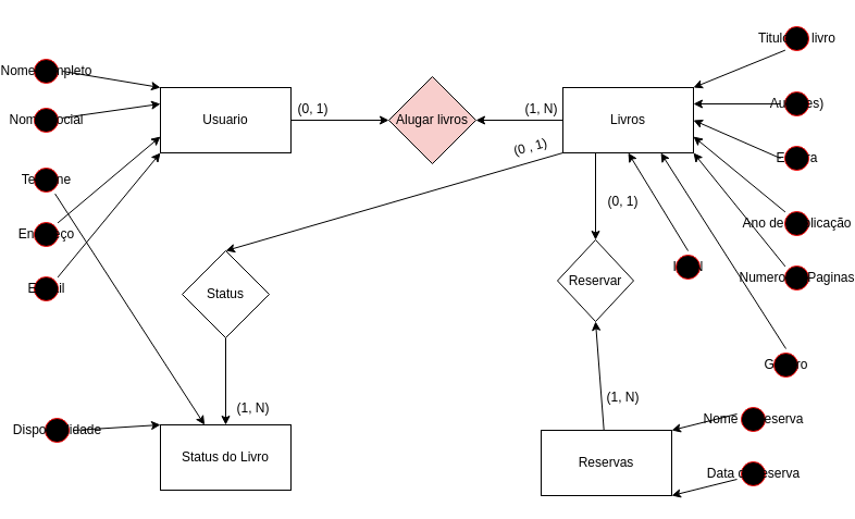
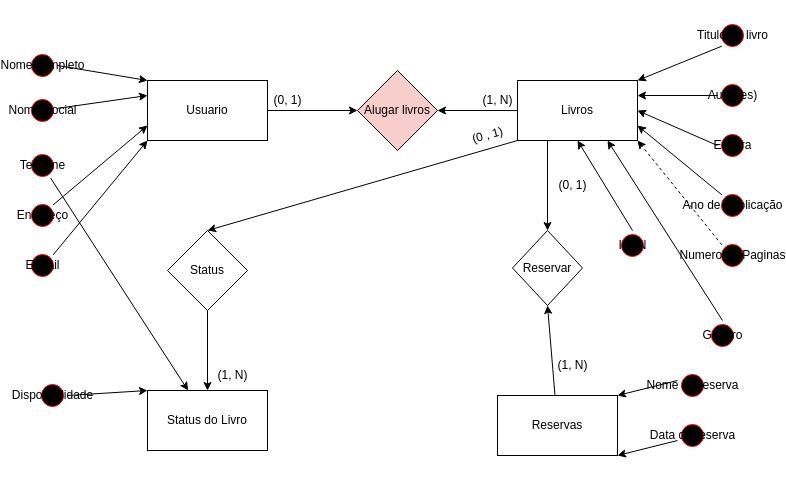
  <mxCell id="0" />
  <mxCell id="1" parent="0" />
  <mxCell id="2" style="edgeStyle=none;html=1;" parent="1" source="5" target="8" edge="1"><mxGeometry relative="1" as="geometry" /></mxCell>
  <mxCell id="3" style="edgeStyle=none;html=1;entryX=0.5;entryY=0;entryDx=0;entryDy=0;exitX=0;exitY=1;exitDx=0;exitDy=0;" parent="1" source="7" target="45" edge="1"><mxGeometry relative="1" as="geometry" /></mxCell>
  <mxCell id="4" style="edgeStyle=none;html=1;entryX=0.5;entryY=0;entryDx=0;entryDy=0;exitX=0.25;exitY=1;exitDx=0;exitDy=0;" parent="1" source="7" target="48" edge="1"><mxGeometry relative="1" as="geometry"><mxPoint x="510" y="150" as="sourcePoint" /></mxGeometry></mxCell>
  <mxCell id="5" value="Usuario" style="rounded=0;whiteSpace=wrap;html=1;" parent="1" vertex="1"><mxGeometry x="140" y="80" width="120" height="60" as="geometry" /></mxCell>
  <mxCell id="6" style="edgeStyle=none;html=1;entryX=1;entryY=0.5;entryDx=0;entryDy=0;" parent="1" source="7" target="8" edge="1"><mxGeometry relative="1" as="geometry" /></mxCell>
  <mxCell id="7" value="Livros" style="rounded=0;whiteSpace=wrap;html=1;" parent="1" vertex="1"><mxGeometry x="510" y="80" width="120" height="60" as="geometry" /></mxCell>
  <mxCell id="8" value="Alugar livros" style="rhombus;whiteSpace=wrap;html=1;fillColor=#f8cecc;" parent="1" vertex="1"><mxGeometry x="350" y="70" width="80" height="80" as="geometry" /></mxCell>
  <mxCell id="9" style="edgeStyle=none;html=1;exitX=1;exitY=0.5;exitDx=0;exitDy=0;entryX=0;entryY=0;entryDx=0;entryDy=0;" parent="1" source="10" target="5" edge="1"><mxGeometry relative="1" as="geometry"><mxPoint x="140" y="110" as="targetPoint" /></mxGeometry></mxCell>
  <mxCell id="10" value="Nome completo" style="ellipse;html=1;shape=startState;fillColor=#000000;strokeColor=#ff0000;" parent="1" vertex="1"><mxGeometry x="20" y="50" width="30" height="30" as="geometry" /></mxCell>
  <mxCell id="11" style="edgeStyle=none;html=1;entryX=0;entryY=0.25;entryDx=0;entryDy=0;" parent="1" source="12" target="5" edge="1"><mxGeometry relative="1" as="geometry"><mxPoint x="140" y="125" as="targetPoint" /></mxGeometry></mxCell>
  <mxCell id="12" value="Nome Social" style="ellipse;html=1;shape=startState;fillColor=#000000;strokeColor=#ff0000;" parent="1" vertex="1"><mxGeometry x="20" y="95" width="30" height="30" as="geometry" /></mxCell>
  <mxCell id="13" style="edgeStyle=none;html=1;" parent="1" source="14" target="35" edge="1"><mxGeometry relative="1" as="geometry" /></mxCell>
  <mxCell id="14" value="Telefone" style="ellipse;html=1;shape=startState;fillColor=#000000;strokeColor=#ff0000;" parent="1" vertex="1"><mxGeometry x="20" y="150" width="30" height="30" as="geometry" /></mxCell>
  <mxCell id="15" style="edgeStyle=none;html=1;exitX=1;exitY=0;exitDx=0;exitDy=0;entryX=0;entryY=0.75;entryDx=0;entryDy=0;" parent="1" source="16" target="5" edge="1"><mxGeometry relative="1" as="geometry" /></mxCell>
  <mxCell id="16" value="Endereço" style="ellipse;html=1;shape=startState;fillColor=#000000;strokeColor=#ff0000;" parent="1" vertex="1"><mxGeometry x="20" y="200" width="30" height="30" as="geometry" /></mxCell>
  <mxCell id="17" style="edgeStyle=none;html=1;exitX=1;exitY=0;exitDx=0;exitDy=0;entryX=0;entryY=1;entryDx=0;entryDy=0;" parent="1" source="18" target="5" edge="1"><mxGeometry relative="1" as="geometry" /></mxCell>
  <mxCell id="18" value="E-mail" style="ellipse;html=1;shape=startState;fillColor=#000000;strokeColor=#ff0000;" parent="1" vertex="1"><mxGeometry x="20" y="250" width="30" height="30" as="geometry" /></mxCell>
  <mxCell id="19" style="edgeStyle=none;html=1;exitX=0;exitY=1;exitDx=0;exitDy=0;entryX=1;entryY=0;entryDx=0;entryDy=0;" parent="1" source="20" target="7" edge="1"><mxGeometry relative="1" as="geometry" /></mxCell>
  <mxCell id="20" value="Titulo do livro" style="ellipse;html=1;shape=startState;fillColor=#000000;strokeColor=#ff0000;" parent="1" vertex="1"><mxGeometry x="710" y="20" width="30" height="30" as="geometry" /></mxCell>
  <mxCell id="21" style="edgeStyle=none;html=1;exitX=0;exitY=0.5;exitDx=0;exitDy=0;entryX=1;entryY=0.25;entryDx=0;entryDy=0;" parent="1" source="22" target="7" edge="1"><mxGeometry relative="1" as="geometry" /></mxCell>
  <mxCell id="22" value="Autor(es)" style="ellipse;html=1;shape=startState;fillColor=#000000;strokeColor=#ff0000;" parent="1" vertex="1"><mxGeometry x="710" y="80" width="30" height="30" as="geometry" /></mxCell>
  <mxCell id="23" style="edgeStyle=none;html=1;exitX=0;exitY=0.5;exitDx=0;exitDy=0;entryX=1;entryY=0.5;entryDx=0;entryDy=0;" parent="1" source="24" target="7" edge="1"><mxGeometry relative="1" as="geometry" /></mxCell>
  <mxCell id="24" value="Editora" style="ellipse;html=1;shape=startState;fillColor=#000000;strokeColor=#ff0000;" parent="1" vertex="1"><mxGeometry x="710" y="130" width="30" height="30" as="geometry" /></mxCell>
  <mxCell id="25" style="edgeStyle=none;html=1;exitX=0;exitY=0;exitDx=0;exitDy=0;entryX=1;entryY=0.75;entryDx=0;entryDy=0;" parent="1" source="26" target="7" edge="1"><mxGeometry relative="1" as="geometry" /></mxCell>
  <mxCell id="26" value="Ano de Publicação" style="ellipse;html=1;shape=startState;fillColor=#000000;strokeColor=#ff0000;" parent="1" vertex="1"><mxGeometry x="710" y="190" width="30" height="30" as="geometry" /></mxCell>
- <mxCell id="27" style="edgeStyle=none;html=1;exitX=0;exitY=0;exitDx=0;exitDy=0;entryX=1;entryY=1;entryDx=0;entryDy=0;" parent="1" source="28" target="7" edge="1"><mxGeometry relative="1" as="geometry" /></mxCell>
+ <mxCell id="27" style="edgeStyle=none;html=1;exitX=0;exitY=0;exitDx=0;exitDy=0;entryX=1;entryY=1;entryDx=0;entryDy=0;dashed=1;" parent="1" source="28" target="7" edge="1"><mxGeometry relative="1" as="geometry" /></mxCell>
  <mxCell id="28" value="Numero de Paginas" style="ellipse;html=1;shape=startState;fillColor=#000000;strokeColor=#ff0000;" parent="1" vertex="1"><mxGeometry x="710" y="240" width="30" height="30" as="geometry" /></mxCell>
  <mxCell id="29" style="edgeStyle=none;html=1;exitX=0.5;exitY=0;exitDx=0;exitDy=0;entryX=0.5;entryY=1;entryDx=0;entryDy=0;" parent="1" source="30" target="7" edge="1"><mxGeometry relative="1" as="geometry" /></mxCell>
  <mxCell id="30" value="ISBN" style="ellipse;html=1;shape=startState;fillColor=#000000;strokeColor=#ff0000;" parent="1" vertex="1"><mxGeometry x="610" y="230" width="30" height="30" as="geometry" /></mxCell>
  <mxCell id="31" style="edgeStyle=none;html=1;exitX=0.5;exitY=0;exitDx=0;exitDy=0;entryX=0.75;entryY=1;entryDx=0;entryDy=0;" parent="1" source="32" target="7" edge="1"><mxGeometry relative="1" as="geometry" /></mxCell>
  <mxCell id="32" value="Gênero" style="ellipse;html=1;shape=startState;fillColor=#000000;strokeColor=#ff0000;" parent="1" vertex="1"><mxGeometry x="700" y="320" width="30" height="30" as="geometry" /></mxCell>
  <mxCell id="33" value="(1, N)" style="text;html=1;align=center;verticalAlign=middle;resizable=0;points=[];autosize=1;strokeColor=none;fillColor=none;" parent="1" vertex="1"><mxGeometry x="465" y="85" width="50" height="30" as="geometry" /></mxCell>
  <mxCell id="34" value="(0, 1)" style="text;html=1;align=center;verticalAlign=middle;resizable=0;points=[];autosize=1;strokeColor=none;fillColor=none;" parent="1" vertex="1"><mxGeometry x="255" y="85" width="50" height="30" as="geometry" /></mxCell>
  <mxCell id="35" value="Status do Livro" style="rounded=0;whiteSpace=wrap;html=1;" parent="1" vertex="1"><mxGeometry x="140" y="390" width="120" height="60" as="geometry" /></mxCell>
  <mxCell id="36" style="edgeStyle=none;html=1;entryX=0.5;entryY=1;entryDx=0;entryDy=0;" parent="1" source="37" target="48" edge="1"><mxGeometry relative="1" as="geometry" /></mxCell>
  <mxCell id="37" value="Reservas" style="rounded=0;whiteSpace=wrap;html=1;" parent="1" vertex="1"><mxGeometry x="490" y="395" width="120" height="60" as="geometry" /></mxCell>
  <mxCell id="38" style="edgeStyle=none;html=1;exitX=1;exitY=0.5;exitDx=0;exitDy=0;entryX=0;entryY=0;entryDx=0;entryDy=0;" parent="1" source="39" target="35" edge="1"><mxGeometry relative="1" as="geometry" /></mxCell>
  <mxCell id="39" value="Disponibilidade" style="ellipse;html=1;shape=startState;fillColor=#000000;strokeColor=#ff0000;" parent="1" vertex="1"><mxGeometry x="30" y="380" width="30" height="30" as="geometry" /></mxCell>
  <mxCell id="40" style="edgeStyle=none;html=1;entryX=1;entryY=1;entryDx=0;entryDy=0;" parent="1" target="37" edge="1"><mxGeometry relative="1" as="geometry"><mxPoint x="670" y="440" as="sourcePoint" /></mxGeometry></mxCell>
  <mxCell id="41" value="Data da reserva" style="ellipse;html=1;shape=startState;fillColor=#000000;strokeColor=#ff0000;" parent="1" vertex="1"><mxGeometry x="670" y="420" width="30" height="30" as="geometry" /></mxCell>
  <mxCell id="42" style="edgeStyle=none;html=1;entryX=1;entryY=0;entryDx=0;entryDy=0;" parent="1" target="37" edge="1"><mxGeometry relative="1" as="geometry"><mxPoint x="670" y="380" as="sourcePoint" /></mxGeometry></mxCell>
  <mxCell id="43" value="Nome de reserva" style="ellipse;html=1;shape=startState;fillColor=#000000;strokeColor=#ff0000;" parent="1" vertex="1"><mxGeometry x="670" y="370" width="30" height="30" as="geometry" /></mxCell>
  <mxCell id="44" style="edgeStyle=none;html=1;exitX=0.5;exitY=1;exitDx=0;exitDy=0;entryX=0.5;entryY=0;entryDx=0;entryDy=0;" parent="1" source="45" target="35" edge="1"><mxGeometry relative="1" as="geometry" /></mxCell>
  <mxCell id="45" value="Status" style="rhombus;whiteSpace=wrap;html=1;" parent="1" vertex="1"><mxGeometry x="160" y="230" width="80" height="80" as="geometry" /></mxCell>
  <mxCell id="46" value="(1, N)" style="text;html=1;align=center;verticalAlign=middle;resizable=0;points=[];autosize=1;strokeColor=none;fillColor=none;" parent="1" vertex="1"><mxGeometry x="200" y="360" width="50" height="30" as="geometry" /></mxCell>
  <mxCell id="47" value="(0 , 1)" style="text;html=1;align=center;verticalAlign=middle;resizable=0;points=[];autosize=1;strokeColor=none;fillColor=none;rotation=-15;" parent="1" vertex="1"><mxGeometry x="455" y="120" width="50" height="30" as="geometry" /></mxCell>
- <mxCell id="48" value="Reservar" style="rhombus;whiteSpace=wrap;html=1;" parent="1" vertex="1"><mxGeometry x="505" y="220" width="70" height="75" as="geometry" /></mxCell>
+ <mxCell id="48" value="Reservar" style="rhombus;whiteSpace=wrap;html=1;" parent="1" vertex="1"><mxGeometry x="505" y="230" width="70" height="75" as="geometry" /></mxCell>
  <mxCell id="49" value="(1, N)" style="text;html=1;align=center;verticalAlign=middle;resizable=0;points=[];autosize=1;strokeColor=none;fillColor=none;" parent="1" vertex="1"><mxGeometry x="540" y="350" width="50" height="30" as="geometry" /></mxCell>
  <mxCell id="50" value="(0, 1)" style="text;html=1;align=center;verticalAlign=middle;resizable=0;points=[];autosize=1;strokeColor=none;fillColor=none;rotation=0;" parent="1" vertex="1"><mxGeometry x="540" y="170" width="50" height="30" as="geometry" /></mxCell>
